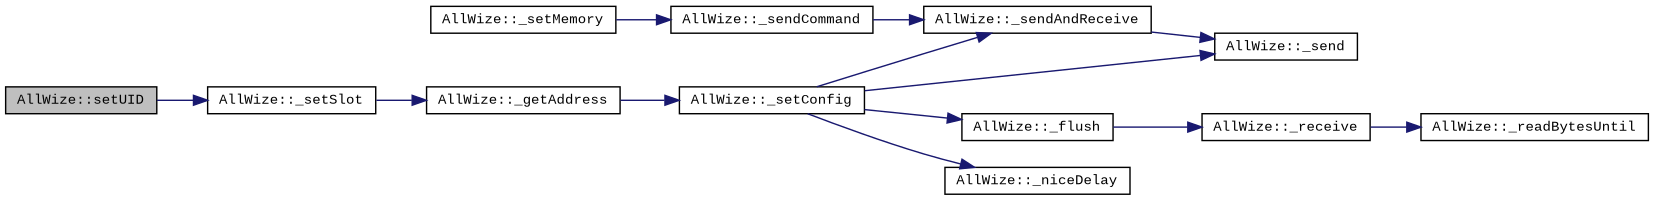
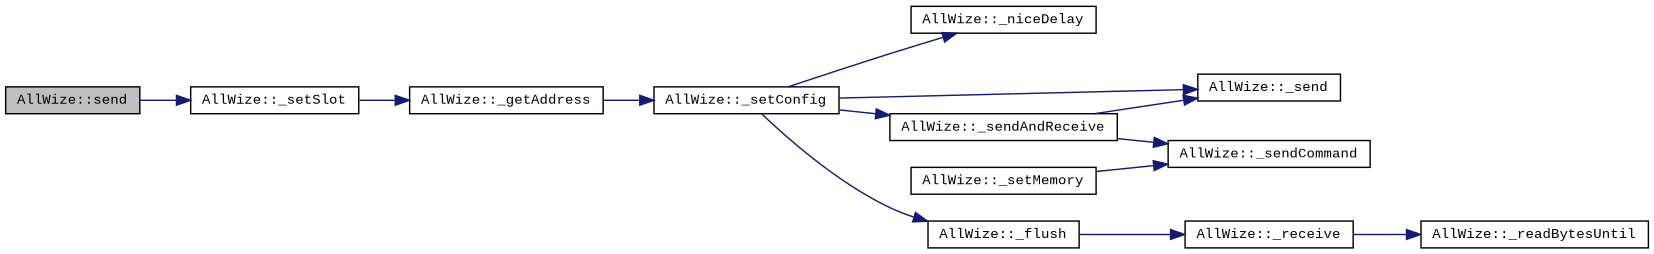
  digraph {
    fontname="Liberation Mono"
    rankdir=LR
    node [color=black fillcolor=white fontname="Liberation Mono" fontsize=10 shape=record style=filled]
    edge [color=midnightblue fontname="Liberation Mono" fontsize=10 labelfontname=Helvetica labelfontsize=10 style=solid]
-   n1 [fillcolor=grey75 fontcolor=black height=0.2 label="AllWize::setUID" width=0.4]
+   n1 [fillcolor=grey75 fontcolor=black height=0.2 label="AllWize::send" width=0.4]
    n2 [height=0.2 label="AllWize::_setSlot" width=0.4]
    n3 [height=0.2 label="AllWize::_getAddress" width=0.4]
    n4 [height=0.2 label="AllWize::_setConfig" width=0.4]
    n5 [height=0.2 label="AllWize::_setMemory" width=0.4]
    n6 [height=0.2 label="AllWize::_sendCommand" width=0.4]
    n7 [height=0.2 label="AllWize::_sendAndReceive" width=0.4]
    n8 [height=0.2 label="AllWize::_flush" width=0.4]
    n9 [height=0.2 label="AllWize::_send" width=0.4]
    n10 [height=0.2 label="AllWize::_niceDelay" width=0.4]
    n11 [height=0.2 label="AllWize::_receive" width=0.4]
    n12 [height=0.2 label="AllWize::_readBytesUntil" width=0.4]
    n1 -> n2
    n2 -> n3
    n3 -> n4
    n4 -> n7
    n4 -> n8
    n4 -> n9
    n4 -> n10
    n5 -> n6
-   n6 -> n7
+   n7 -> n6
    n7 -> n9
    n8 -> n11
    n11 -> n12
  }
